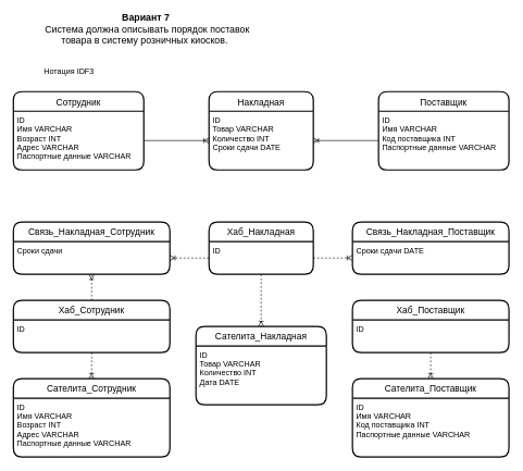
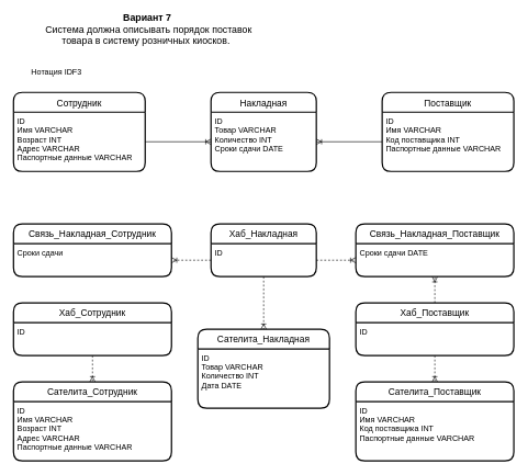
  <mxCell id="0" />
  <mxCell id="1" parent="0" />
  <mxCell id="2" value="&lt;p class=&quot;paragraph&quot; style=&quot;margin: 0cm ; vertical-align: baseline&quot;&gt;&lt;span class=&quot;normaltextrun&quot;&gt;&lt;b&gt;&lt;span style=&quot;font-size: 11.0pt ; font-family: &amp;#34;arial&amp;#34; , sans-serif&quot;&gt;Вариант 7&lt;/span&gt;&lt;/b&gt;&lt;/span&gt;&lt;span class=&quot;normaltextrun&quot;&gt;&lt;span style=&quot;font-size: 11.0pt ; font-family: &amp;#34;arial&amp;#34; , sans-serif&quot;&gt;&amp;nbsp;&lt;/span&gt;&lt;/span&gt;&lt;/p&gt;&lt;p class=&quot;paragraph&quot; style=&quot;margin: 0cm ; vertical-align: baseline&quot;&gt;&lt;span class=&quot;normaltextrun&quot;&gt;&lt;span style=&quot;font-size: 11.0pt ; font-family: &amp;#34;arial&amp;#34; , sans-serif&quot;&gt;Система должна описывать порядок поставок&lt;br&gt;товара в систему розничных киосков.&amp;nbsp;&lt;/span&gt;&lt;/span&gt;&lt;span class=&quot;eop&quot;&gt;&lt;span style=&quot;font-size: 11.0pt ; font-family: &amp;#34;arial&amp;#34; , sans-serif&quot;&gt;&amp;nbsp;&lt;/span&gt;&lt;/span&gt;&lt;span style=&quot;font-size: 9.0pt ; font-family: &amp;#34;segoe ui&amp;#34; , sans-serif&quot;&gt;&lt;/span&gt;&lt;/p&gt;" style="text;html=1;align=center;verticalAlign=middle;resizable=0;points=[];autosize=1;" parent="1" vertex="1"><mxGeometry x="60" y="20" width="330" height="50" as="geometry" /></mxCell>
  <mxCell id="3" value="Поставщик" style="swimlane;childLayout=stackLayout;horizontal=1;startSize=30;horizontalStack=0;rounded=1;fontSize=14;fontStyle=0;strokeWidth=2;resizeParent=0;resizeLast=1;shadow=0;dashed=0;align=center;" parent="1" vertex="1"><mxGeometry x="580" y="140" width="200" height="120" as="geometry" /></mxCell>
  <mxCell id="4" value="ID&#10;Имя VARCHAR&#10;Код поставщика INT&#10;Паспортные данные VARCHAR&#10;" style="align=left;strokeColor=none;fillColor=none;spacingLeft=4;fontSize=12;verticalAlign=top;resizable=0;rotatable=0;part=1;" parent="3" vertex="1"><mxGeometry y="30" width="200" height="90" as="geometry" /></mxCell>
  <mxCell id="5" value="" style="fontSize=12;html=1;endArrow=ERoneToMany;" parent="1" source="10" target="12" edge="1"><mxGeometry width="100" height="100" relative="1" as="geometry"><mxPoint x="340" y="370" as="sourcePoint" /><mxPoint x="440" y="270" as="targetPoint" /></mxGeometry></mxCell>
- <mxCell id="6" value="Нотация IDF3" style="text;html=1;align=center;verticalAlign=middle;resizable=0;points=[];autosize=1;" parent="1" vertex="1"><mxGeometry x="60" y="100" width="90" height="20" as="geometry" /></mxCell>
+ <mxCell id="6" value="Нотация IDF3" style="text;html=1;align=center;verticalAlign=middle;resizable=0;points=[];autosize=1;" parent="1" vertex="1"><mxGeometry x="40" y="100" width="90" height="20" as="geometry" /></mxCell>
  <mxCell id="7" value="Связь_Накладная_Поставщик" style="swimlane;childLayout=stackLayout;horizontal=1;startSize=30;horizontalStack=0;rounded=1;fontSize=14;fontStyle=0;strokeWidth=2;resizeParent=0;resizeLast=1;shadow=0;dashed=0;align=center;" parent="1" vertex="1"><mxGeometry x="540" y="340" width="240" height="80" as="geometry" /></mxCell>
  <mxCell id="8" value="Сроки сдачи DATE" style="align=left;strokeColor=none;fillColor=none;spacingLeft=4;fontSize=12;verticalAlign=top;resizable=0;rotatable=0;part=1;" parent="7" vertex="1"><mxGeometry y="30" width="240" height="50" as="geometry" /></mxCell>
  <mxCell id="9" value="Сотрудник" style="swimlane;childLayout=stackLayout;horizontal=1;startSize=30;horizontalStack=0;rounded=1;fontSize=14;fontStyle=0;strokeWidth=2;resizeParent=0;resizeLast=1;shadow=0;dashed=0;align=center;" parent="1" vertex="1"><mxGeometry x="20" y="140" width="200" height="120" as="geometry" /></mxCell>
  <mxCell id="10" value="ID&#10;Имя VARCHAR&#10;Возраст INT&#10;Адрес VARCHAR&#10;Паспортные данные VARCHAR" style="align=left;strokeColor=none;fillColor=none;spacingLeft=4;fontSize=12;verticalAlign=top;resizable=0;rotatable=0;part=1;" parent="9" vertex="1"><mxGeometry y="30" width="200" height="90" as="geometry" /></mxCell>
  <mxCell id="11" value="Накладная" style="swimlane;childLayout=stackLayout;horizontal=1;startSize=30;horizontalStack=0;rounded=1;fontSize=14;fontStyle=0;strokeWidth=2;resizeParent=0;resizeLast=1;shadow=0;dashed=0;align=center;" parent="1" vertex="1"><mxGeometry x="320" y="140" width="160" height="120" as="geometry" /></mxCell>
  <mxCell id="12" value="ID&#10;Товар VARCHAR&#10;Количество INT&#10;Сроки сдачи DATE" style="align=left;strokeColor=none;fillColor=none;spacingLeft=4;fontSize=12;verticalAlign=top;resizable=0;rotatable=0;part=1;" parent="11" vertex="1"><mxGeometry y="30" width="160" height="90" as="geometry" /></mxCell>
  <mxCell id="13" value="Связь_Накладная_Сотрудник" style="swimlane;childLayout=stackLayout;horizontal=1;startSize=30;horizontalStack=0;rounded=1;fontSize=14;fontStyle=0;strokeWidth=2;resizeParent=0;resizeLast=1;shadow=0;dashed=0;align=center;" parent="1" vertex="1"><mxGeometry x="20" y="340" width="240" height="80" as="geometry" /></mxCell>
  <mxCell id="14" value="Сроки сдачи" style="align=left;strokeColor=none;fillColor=none;spacingLeft=4;fontSize=12;verticalAlign=top;resizable=0;rotatable=0;part=1;" parent="13" vertex="1"><mxGeometry y="30" width="240" height="50" as="geometry" /></mxCell>
  <mxCell id="15" value="Хаб_Накладная" style="swimlane;childLayout=stackLayout;horizontal=1;startSize=30;horizontalStack=0;rounded=1;fontSize=14;fontStyle=0;strokeWidth=2;resizeParent=0;resizeLast=1;shadow=0;dashed=0;align=center;" parent="1" vertex="1"><mxGeometry x="320" y="340" width="160" height="80" as="geometry" /></mxCell>
  <mxCell id="16" value="ID&#10;" style="align=left;strokeColor=none;fillColor=none;spacingLeft=4;fontSize=12;verticalAlign=top;resizable=0;rotatable=0;part=1;" parent="15" vertex="1"><mxGeometry y="30" width="160" height="50" as="geometry" /></mxCell>
  <mxCell id="17" value="" style="fontSize=12;html=1;endArrow=ERoneToMany;dashed=1;entryX=0.5;entryY=0;entryDx=0;entryDy=0;" parent="1" source="32" target="33" edge="1"><mxGeometry width="100" height="100" relative="1" as="geometry"><mxPoint x="344" y="910" as="sourcePoint" /><mxPoint x="444" y="810" as="targetPoint" /></mxGeometry></mxCell>
  <mxCell id="18" value="Сателита_Накладная" style="swimlane;childLayout=stackLayout;horizontal=1;startSize=30;horizontalStack=0;rounded=1;fontSize=14;fontStyle=0;strokeWidth=2;resizeParent=0;resizeLast=1;shadow=0;dashed=0;align=center;" parent="1" vertex="1"><mxGeometry x="300" y="500" width="200" height="120" as="geometry" /></mxCell>
  <mxCell id="19" value="ID&#10;Товар VARCHAR&#10;Количество INT&#10;Дата DATE" style="align=left;strokeColor=none;fillColor=none;spacingLeft=4;fontSize=12;verticalAlign=top;resizable=0;rotatable=0;part=1;" parent="18" vertex="1"><mxGeometry y="30" width="200" height="90" as="geometry" /></mxCell>
  <mxCell id="20" value="" style="fontSize=12;html=1;endArrow=ERoneToMany;" parent="1" source="4" target="12" edge="1"><mxGeometry width="100" height="100" relative="1" as="geometry"><mxPoint x="190" y="225" as="sourcePoint" /><mxPoint x="330" y="225" as="targetPoint" /></mxGeometry></mxCell>
- <mxCell id="21" value="" style="fontSize=12;html=1;endArrow=ERoneToMany;dashed=1;entryX=0.5;entryY=1;entryDx=0;entryDy=0;exitX=0.5;exitY=0;exitDx=0;exitDy=0;" parent="1" source="27" target="14" edge="1"><mxGeometry width="100" height="100" relative="1" as="geometry"><mxPoint x="354" y="920" as="sourcePoint" /><mxPoint x="454" y="820" as="targetPoint" /></mxGeometry></mxCell>
  <mxCell id="22" value="" style="fontSize=12;html=1;endArrow=ERoneToMany;dashed=1;" parent="1" source="16" target="8" edge="1"><mxGeometry width="100" height="100" relative="1" as="geometry"><mxPoint x="364" y="930" as="sourcePoint" /><mxPoint x="464" y="830" as="targetPoint" /></mxGeometry></mxCell>
+ <mxCell id="23" value="" style="fontSize=12;html=1;endArrow=ERoneToMany;dashed=1;entryX=0.5;entryY=1;entryDx=0;entryDy=0;exitX=0.5;exitY=0;exitDx=0;exitDy=0;" parent="1" source="31" target="8" edge="1"><mxGeometry width="100" height="100" relative="1" as="geometry"><mxPoint x="374" y="940" as="sourcePoint" /><mxPoint x="474" y="840" as="targetPoint" /></mxGeometry></mxCell>
  <mxCell id="24" value="" style="fontSize=12;html=1;endArrow=ERoneToMany;dashed=1;exitX=0.5;exitY=1;exitDx=0;exitDy=0;entryX=0.5;entryY=0;entryDx=0;entryDy=0;" parent="1" source="28" target="29" edge="1"><mxGeometry width="100" height="100" relative="1" as="geometry"><mxPoint x="384" y="950" as="sourcePoint" /><mxPoint x="484" y="850" as="targetPoint" /></mxGeometry></mxCell>
  <mxCell id="25" value="" style="fontSize=12;html=1;endArrow=ERoneToMany;dashed=1;" parent="1" source="16" target="14" edge="1"><mxGeometry width="100" height="100" relative="1" as="geometry"><mxPoint x="374" y="940" as="sourcePoint" /><mxPoint x="474" y="840" as="targetPoint" /></mxGeometry></mxCell>
  <mxCell id="26" value="" style="fontSize=12;html=1;endArrow=ERoneToMany;dashed=1;entryX=0.5;entryY=0;entryDx=0;entryDy=0;exitX=0.5;exitY=1;exitDx=0;exitDy=0;" parent="1" source="16" target="18" edge="1"><mxGeometry width="100" height="100" relative="1" as="geometry"><mxPoint x="384" y="950" as="sourcePoint" /><mxPoint x="484" y="850" as="targetPoint" /></mxGeometry></mxCell>
  <mxCell id="27" value="Хаб_Сотрудник" style="swimlane;childLayout=stackLayout;horizontal=1;startSize=30;horizontalStack=0;rounded=1;fontSize=14;fontStyle=0;strokeWidth=2;resizeParent=0;resizeLast=1;shadow=0;dashed=0;align=center;" parent="1" vertex="1"><mxGeometry x="20" y="460" width="240" height="80" as="geometry" /></mxCell>
  <mxCell id="28" value="ID&#10;" style="align=left;strokeColor=none;fillColor=none;spacingLeft=4;fontSize=12;verticalAlign=top;resizable=0;rotatable=0;part=1;" parent="27" vertex="1"><mxGeometry y="30" width="240" height="50" as="geometry" /></mxCell>
  <mxCell id="29" value="Сателита_Сотрудник" style="swimlane;childLayout=stackLayout;horizontal=1;startSize=30;horizontalStack=0;rounded=1;fontSize=14;fontStyle=0;strokeWidth=2;resizeParent=0;resizeLast=1;shadow=0;dashed=0;align=center;" parent="1" vertex="1"><mxGeometry x="20" y="580" width="240" height="120" as="geometry" /></mxCell>
  <mxCell id="30" value="ID&#10;Имя VARCHAR&#10;Возраст INT&#10;Адрес VARCHAR&#10;Паспортные данные VARCHAR" style="align=left;strokeColor=none;fillColor=none;spacingLeft=4;fontSize=12;verticalAlign=top;resizable=0;rotatable=0;part=1;" parent="29" vertex="1"><mxGeometry y="30" width="240" height="90" as="geometry" /></mxCell>
  <mxCell id="31" value="Хаб_Поставщик" style="swimlane;childLayout=stackLayout;horizontal=1;startSize=30;horizontalStack=0;rounded=1;fontSize=14;fontStyle=0;strokeWidth=2;resizeParent=0;resizeLast=1;shadow=0;dashed=0;align=center;" parent="1" vertex="1"><mxGeometry x="540" y="460" width="240" height="80" as="geometry" /></mxCell>
  <mxCell id="32" value="ID&#10;" style="align=left;strokeColor=none;fillColor=none;spacingLeft=4;fontSize=12;verticalAlign=top;resizable=0;rotatable=0;part=1;" parent="31" vertex="1"><mxGeometry y="30" width="240" height="50" as="geometry" /></mxCell>
  <mxCell id="33" value="Сателита_Поставщик" style="swimlane;childLayout=stackLayout;horizontal=1;startSize=30;horizontalStack=0;rounded=1;fontSize=14;fontStyle=0;strokeWidth=2;resizeParent=0;resizeLast=1;shadow=0;dashed=0;align=center;" parent="1" vertex="1"><mxGeometry x="540" y="580" width="240" height="120" as="geometry" /></mxCell>
  <mxCell id="34" value="ID&#10;Имя VARCHAR&#10;Код поставщика INT&#10;Паспортные данные VARCHAR&#10;" style="align=left;strokeColor=none;fillColor=none;spacingLeft=4;fontSize=12;verticalAlign=top;resizable=0;rotatable=0;part=1;" parent="33" vertex="1"><mxGeometry y="30" width="240" height="90" as="geometry" /></mxCell>
